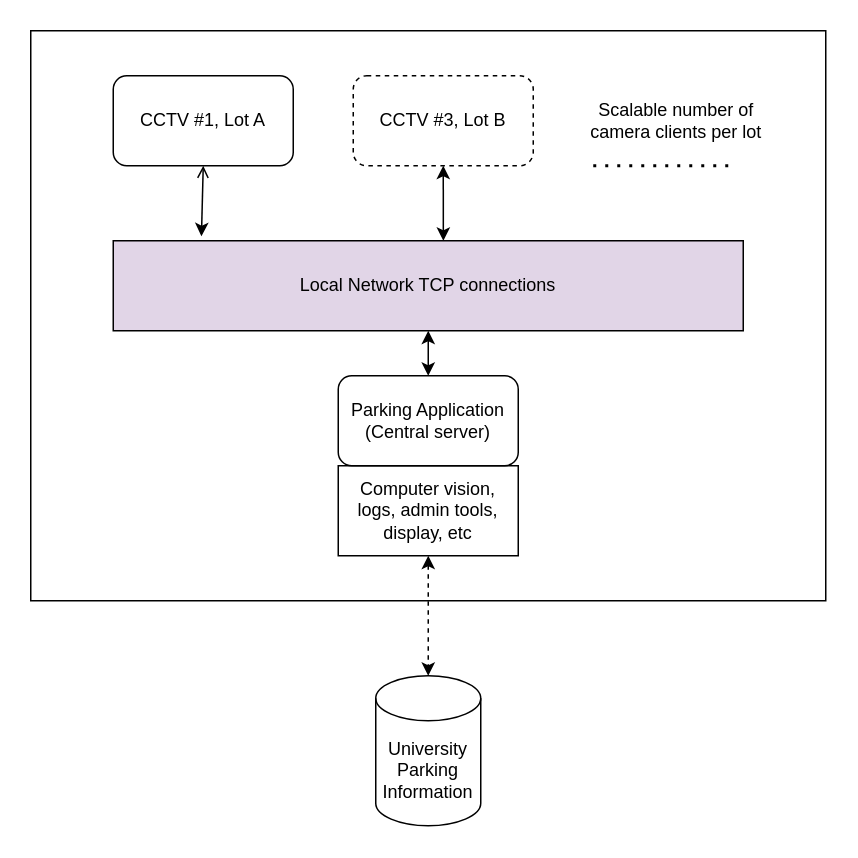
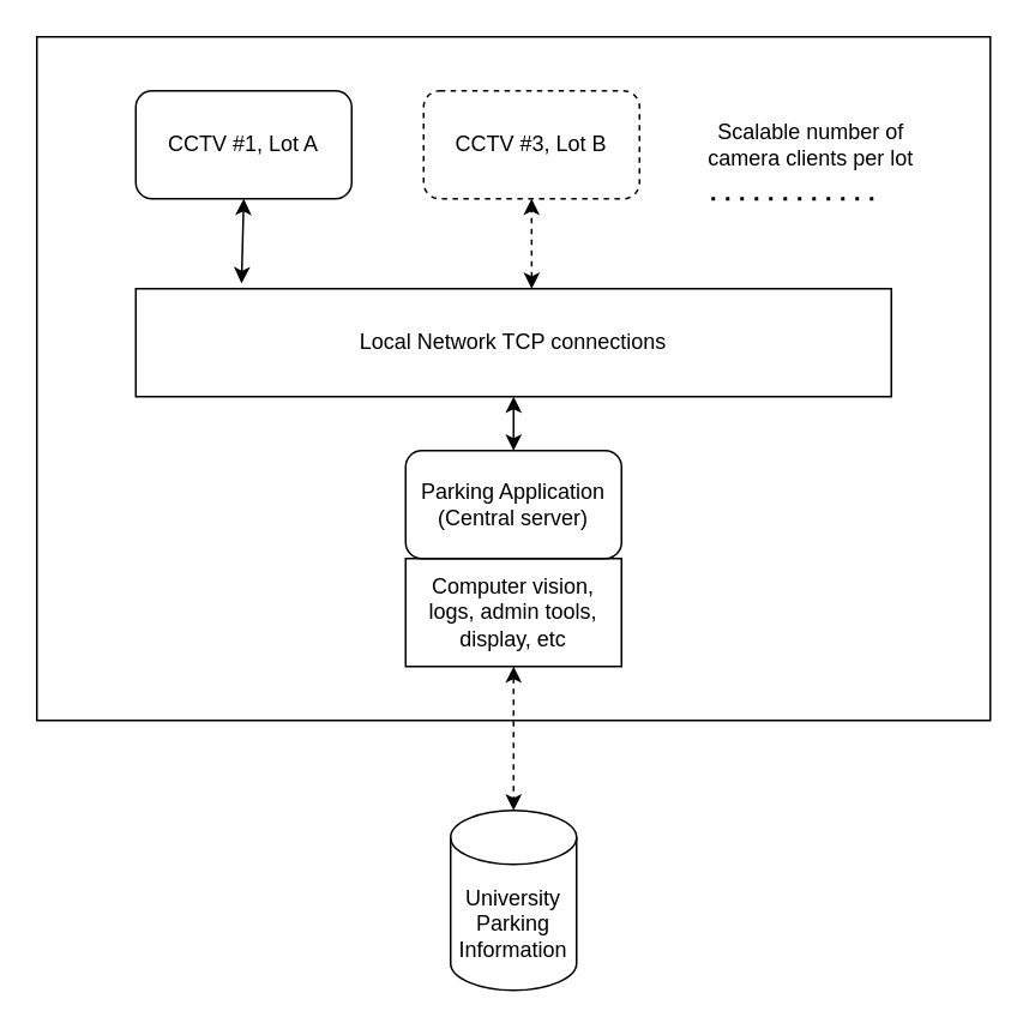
  <mxCell id="0" />
  <mxCell id="1" parent="0" />
  <mxCell id="2" value="" style="rounded=0;whiteSpace=wrap;html=1;glass=0;sketch=0;strokeWidth=1;fillColor=none;" vertex="1" parent="1"><mxGeometry x="20" y="20" width="530" height="380" as="geometry" /></mxCell>
- <mxCell id="3" value="Local Network TCP connections" style="rounded=0;whiteSpace=wrap;html=1;fillColor=#e1d5e7;" vertex="1" parent="1"><mxGeometry x="75" y="160" width="420" height="60" as="geometry" /></mxCell>
+ <mxCell id="3" value="Local Network TCP connections" style="rounded=0;whiteSpace=wrap;html=1;" vertex="1" parent="1"><mxGeometry x="75" y="160" width="420" height="60" as="geometry" /></mxCell>
  <mxCell id="4" value="CCTV #1, Lot A" style="rounded=1;whiteSpace=wrap;html=1;" vertex="1" parent="1"><mxGeometry x="75" y="50" width="120" height="60" as="geometry" /></mxCell>
  <mxCell id="5" value="CCTV #3, Lot B" style="rounded=1;whiteSpace=wrap;html=1;dashed=1;" vertex="1" parent="1"><mxGeometry x="235" y="50" width="120" height="60" as="geometry" /></mxCell>
- <mxCell id="6" value="" style="endArrow=open;startArrow=classic;html=1;rounded=0;entryX=0.5;entryY=1;entryDx=0;entryDy=0;exitX=0.14;exitY=-0.05;exitDx=0;exitDy=0;exitPerimeter=0;" edge="1" parent="1" source="3" target="4"><mxGeometry width="50" height="50" relative="1" as="geometry"><mxPoint x="115" y="180" as="sourcePoint" /><mxPoint x="165" y="130" as="targetPoint" /></mxGeometry></mxCell>
- <mxCell id="7" value="" style="endArrow=classic;startArrow=classic;html=1;rounded=0;entryX=0.5;entryY=1;entryDx=0;entryDy=0;exitX=0.524;exitY=0;exitDx=0;exitDy=0;exitPerimeter=0;" edge="1" parent="1" source="3" target="5"><mxGeometry width="50" height="50" relative="1" as="geometry"><mxPoint x="275" y="180" as="sourcePoint" /><mxPoint x="325" y="130" as="targetPoint" /></mxGeometry></mxCell>
+ <mxCell id="6" value="" style="endArrow=classic;startArrow=classic;html=1;rounded=0;entryX=0.5;entryY=1;entryDx=0;entryDy=0;exitX=0.14;exitY=-0.05;exitDx=0;exitDy=0;exitPerimeter=0;" edge="1" parent="1" source="3" target="4"><mxGeometry width="50" height="50" relative="1" as="geometry"><mxPoint x="115" y="180" as="sourcePoint" /><mxPoint x="165" y="130" as="targetPoint" /></mxGeometry></mxCell>
+ <mxCell id="7" value="" style="endArrow=classic;startArrow=classic;html=1;rounded=0;entryX=0.5;entryY=1;entryDx=0;entryDy=0;exitX=0.524;exitY=0;exitDx=0;exitDy=0;exitPerimeter=0;dashed=1;" edge="1" parent="1" source="3" target="5"><mxGeometry width="50" height="50" relative="1" as="geometry"><mxPoint x="275" y="180" as="sourcePoint" /><mxPoint x="325" y="130" as="targetPoint" /></mxGeometry></mxCell>
  <mxCell id="8" value="" style="endArrow=none;dashed=1;html=1;dashPattern=1 3;strokeWidth=2;rounded=0;" edge="1" parent="1"><mxGeometry width="50" height="50" relative="1" as="geometry"><mxPoint x="395" y="110" as="sourcePoint" /><mxPoint x="485" y="110" as="targetPoint" /></mxGeometry></mxCell>
  <mxCell id="9" value="&lt;div&gt;Scalable number of &lt;br&gt;&lt;/div&gt;&lt;div&gt;camera clients per lot&lt;br&gt;&lt;/div&gt;" style="text;html=1;align=center;verticalAlign=middle;resizable=0;points=[];autosize=1;strokeColor=none;fillColor=none;" vertex="1" parent="1"><mxGeometry x="380" y="60" width="140" height="40" as="geometry" /></mxCell>
  <mxCell id="10" value="&lt;div&gt;University&lt;br&gt;&lt;/div&gt;&lt;div&gt;Parking Information&lt;/div&gt;" style="shape=cylinder3;whiteSpace=wrap;html=1;boundedLbl=1;backgroundOutline=1;size=15;" vertex="1" parent="1"><mxGeometry x="250" y="450" width="70" height="100" as="geometry" /></mxCell>
  <mxCell id="11" value="&lt;div&gt;Parking Application&lt;/div&gt;(Central server)" style="rounded=1;whiteSpace=wrap;html=1;glass=0;sketch=0;strokeWidth=1;fillColor=none;" vertex="1" parent="1"><mxGeometry x="225" y="250" width="120" height="60" as="geometry" /></mxCell>
  <mxCell id="12" value="Computer vision, logs, admin tools, display, etc" style="whiteSpace=wrap;html=1;glass=0;sketch=0;strokeWidth=1;fillColor=none;rounded=0;" vertex="1" parent="1"><mxGeometry x="225" y="310" width="120" height="60" as="geometry" /></mxCell>
  <mxCell id="13" value="" style="endArrow=classic;startArrow=classic;html=1;rounded=0;exitX=0.5;exitY=0;exitDx=0;exitDy=0;entryX=0.5;entryY=1;entryDx=0;entryDy=0;" edge="1" parent="1" source="11" target="3"><mxGeometry width="50" height="50" relative="1" as="geometry"><mxPoint x="175" y="320" as="sourcePoint" /><mxPoint x="225" y="270" as="targetPoint" /></mxGeometry></mxCell>
  <mxCell id="14" value="" style="endArrow=classic;startArrow=classic;html=1;rounded=0;entryX=0.5;entryY=0;entryDx=0;entryDy=0;entryPerimeter=0;exitX=0.5;exitY=1;exitDx=0;exitDy=0;dashed=1;" edge="1" parent="1" source="12" target="10"><mxGeometry width="50" height="50" relative="1" as="geometry"><mxPoint x="275" y="310" as="sourcePoint" /><mxPoint x="325" y="260" as="targetPoint" /></mxGeometry></mxCell>
